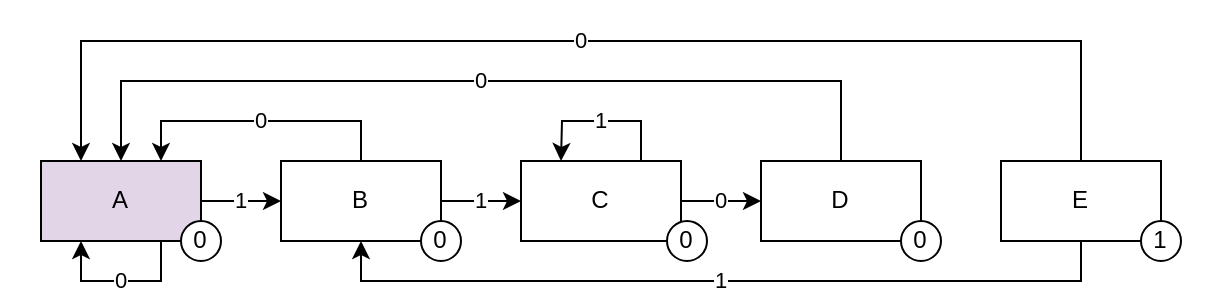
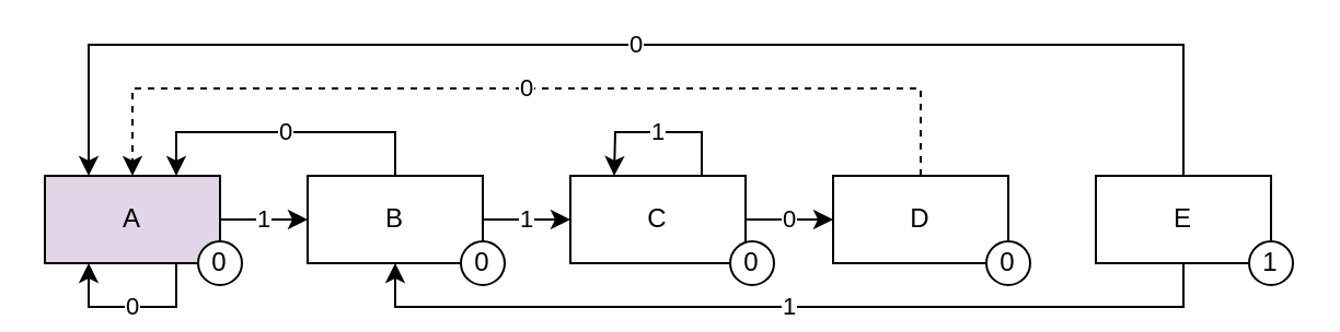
  <mxCell id="0" />
  <mxCell id="1" parent="0" />
  <mxCell id="2" value="0" style="edgeStyle=orthogonalEdgeStyle;rounded=0;orthogonalLoop=1;jettySize=auto;html=1;entryX=0;entryY=0.5;entryDx=0;entryDy=0;" edge="1" parent="1" source="4" target="6"><mxGeometry relative="1" as="geometry" /></mxCell>
  <mxCell id="3" value="1" style="edgeStyle=orthogonalEdgeStyle;rounded=0;orthogonalLoop=1;jettySize=auto;html=1;exitX=0.75;exitY=0;exitDx=0;exitDy=0;" edge="1" parent="1" source="4"><mxGeometry relative="1" as="geometry"><mxPoint x="280" y="79.966" as="targetPoint" /></mxGeometry></mxCell>
  <mxCell id="4" value="C" style="rounded=0;whiteSpace=wrap;html=1;" vertex="1" parent="1"><mxGeometry x="260" y="80" width="80" height="40" as="geometry" /></mxCell>
- <mxCell id="5" value="0" style="edgeStyle=orthogonalEdgeStyle;rounded=0;orthogonalLoop=1;jettySize=auto;html=1;exitX=0.5;exitY=0;exitDx=0;exitDy=0;entryX=0.5;entryY=0;entryDx=0;entryDy=0;" edge="1" parent="1" source="6" target="14"><mxGeometry relative="1" as="geometry"><mxPoint x="60" y="70" as="targetPoint" /><Array as="points"><mxPoint x="420" y="40" /><mxPoint x="60" y="40" /></Array></mxGeometry></mxCell>
+ <mxCell id="5" value="0" style="edgeStyle=orthogonalEdgeStyle;rounded=0;orthogonalLoop=1;jettySize=auto;html=1;exitX=0.5;exitY=0;exitDx=0;exitDy=0;entryX=0.5;entryY=0;entryDx=0;entryDy=0;dashed=1;" edge="1" parent="1" source="6" target="14"><mxGeometry relative="1" as="geometry"><mxPoint x="60" y="70" as="targetPoint" /><Array as="points"><mxPoint x="420" y="40" /><mxPoint x="60" y="40" /></Array></mxGeometry></mxCell>
  <mxCell id="6" value="D" style="rounded=0;whiteSpace=wrap;html=1;" vertex="1" parent="1"><mxGeometry x="380" y="80" width="80" height="40" as="geometry" /></mxCell>
  <mxCell id="7" value="0" style="edgeStyle=orthogonalEdgeStyle;rounded=0;orthogonalLoop=1;jettySize=auto;html=1;exitX=0.5;exitY=0;exitDx=0;exitDy=0;entryX=0.25;entryY=0;entryDx=0;entryDy=0;" edge="1" parent="1" source="9" target="14"><mxGeometry relative="1" as="geometry"><Array as="points"><mxPoint x="540" y="20" /><mxPoint x="40" y="20" /></Array></mxGeometry></mxCell>
  <mxCell id="8" value="1" style="edgeStyle=orthogonalEdgeStyle;rounded=0;orthogonalLoop=1;jettySize=auto;html=1;exitX=0.5;exitY=1;exitDx=0;exitDy=0;entryX=0.5;entryY=1;entryDx=0;entryDy=0;" edge="1" parent="1" source="9" target="12"><mxGeometry relative="1" as="geometry" /></mxCell>
  <mxCell id="9" value="E" style="rounded=0;whiteSpace=wrap;html=1;" vertex="1" parent="1"><mxGeometry x="500" y="80" width="80" height="40" as="geometry" /></mxCell>
  <mxCell id="10" value="1" style="edgeStyle=orthogonalEdgeStyle;rounded=0;orthogonalLoop=1;jettySize=auto;html=1;entryX=0;entryY=0.5;entryDx=0;entryDy=0;" edge="1" parent="1" source="12" target="4"><mxGeometry relative="1" as="geometry" /></mxCell>
  <mxCell id="11" value="0" style="edgeStyle=orthogonalEdgeStyle;rounded=0;orthogonalLoop=1;jettySize=auto;html=1;exitX=0.5;exitY=0;exitDx=0;exitDy=0;entryX=0.75;entryY=0;entryDx=0;entryDy=0;" edge="1" parent="1" source="12" target="14"><mxGeometry relative="1" as="geometry" /></mxCell>
  <mxCell id="12" value="B" style="rounded=0;whiteSpace=wrap;html=1;" vertex="1" parent="1"><mxGeometry x="140" y="80" width="80" height="40" as="geometry" /></mxCell>
  <mxCell id="13" value="1" style="edgeStyle=orthogonalEdgeStyle;rounded=0;orthogonalLoop=1;jettySize=auto;html=1;entryX=0;entryY=0.5;entryDx=0;entryDy=0;" edge="1" parent="1" source="14" target="12"><mxGeometry relative="1" as="geometry" /></mxCell>
  <mxCell id="14" value="A" style="rounded=0;whiteSpace=wrap;html=1;fillColor=#e1d5e7;" vertex="1" parent="1"><mxGeometry x="20" y="80" width="80" height="40" as="geometry" /></mxCell>
  <mxCell id="15" value="0" style="ellipse;whiteSpace=wrap;html=1;aspect=fixed;" vertex="1" parent="1"><mxGeometry x="210" y="110" width="20" height="20" as="geometry" /></mxCell>
  <mxCell id="16" value="0" style="ellipse;whiteSpace=wrap;html=1;aspect=fixed;" vertex="1" parent="1"><mxGeometry x="90" y="110" width="20" height="20" as="geometry" /></mxCell>
  <mxCell id="17" value="0" style="ellipse;whiteSpace=wrap;html=1;aspect=fixed;" vertex="1" parent="1"><mxGeometry x="333" y="110" width="20" height="20" as="geometry" /></mxCell>
  <mxCell id="18" value="0" style="ellipse;whiteSpace=wrap;html=1;aspect=fixed;" vertex="1" parent="1"><mxGeometry x="450" y="110" width="20" height="20" as="geometry" /></mxCell>
  <mxCell id="19" value="1" style="ellipse;whiteSpace=wrap;html=1;aspect=fixed;" vertex="1" parent="1"><mxGeometry x="570" y="110" width="20" height="20" as="geometry" /></mxCell>
  <mxCell id="20" value="0" style="edgeStyle=orthogonalEdgeStyle;rounded=0;orthogonalLoop=1;jettySize=auto;html=1;exitX=0.75;exitY=1;exitDx=0;exitDy=0;entryX=0.25;entryY=1;entryDx=0;entryDy=0;" edge="1" parent="1" source="14" target="14"><mxGeometry relative="1" as="geometry" /></mxCell>
